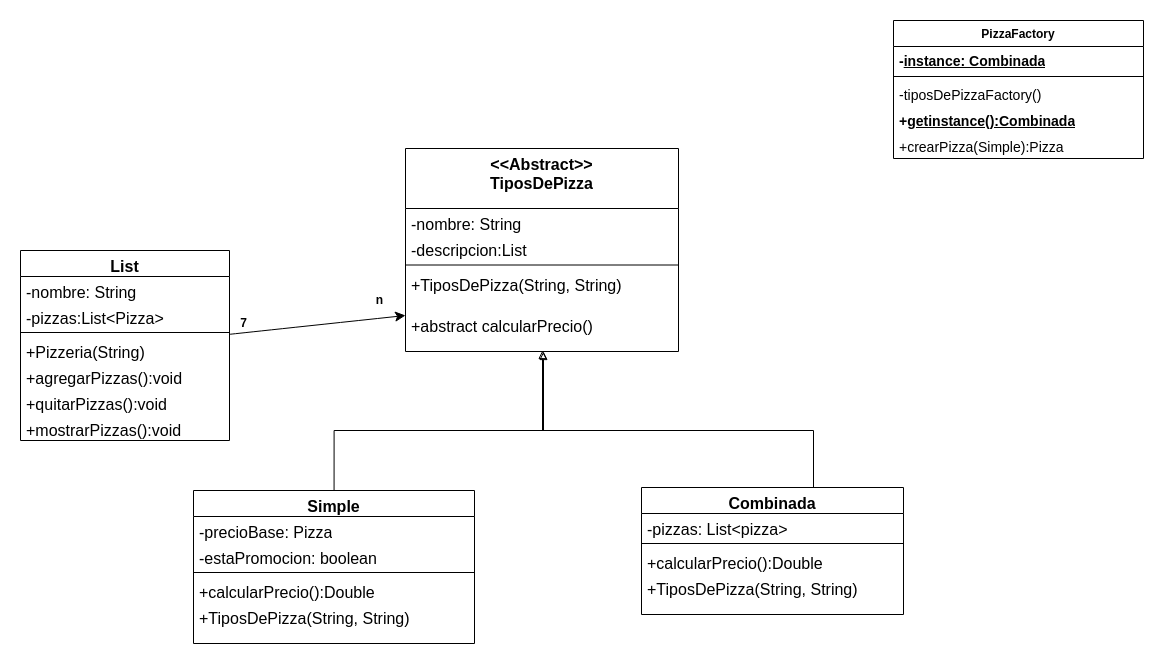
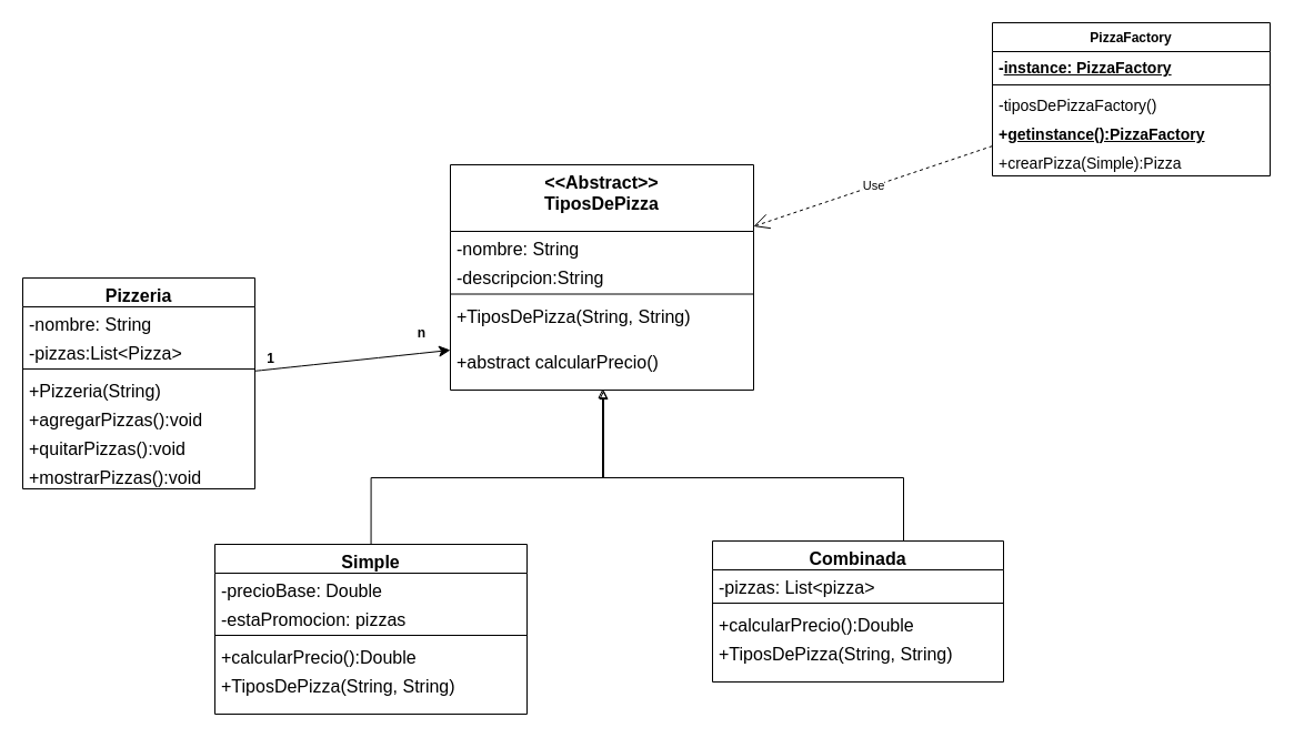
  <mxCell id="0" />
  <mxCell id="1" parent="0" />
  <mxCell id="2" value="&amp;lt;&amp;lt;Abstract&amp;gt;&amp;gt;&lt;br&gt;TiposDePizza" style="swimlane;fontStyle=1;align=center;verticalAlign=top;childLayout=stackLayout;horizontal=1;startSize=60;horizontalStack=0;resizeParent=1;resizeParentMax=0;resizeLast=0;collapsible=1;marginBottom=0;whiteSpace=wrap;html=1;fontSize=16;labelBackgroundColor=none;" vertex="1" parent="1"><mxGeometry x="405" y="148" width="273" height="203" as="geometry" /></mxCell>
  <mxCell id="3" value="-nombre: String" style="text;strokeColor=none;fillColor=none;align=left;verticalAlign=top;spacingLeft=4;spacingRight=4;overflow=hidden;rotatable=0;points=[[0,0.5],[1,0.5]];portConstraint=eastwest;whiteSpace=wrap;html=1;fontSize=16;labelBackgroundColor=none;" vertex="1" parent="2"><mxGeometry y="60" width="273" height="26" as="geometry" /></mxCell>
- <mxCell id="4" value="-descripcion:List" style="text;strokeColor=none;fillColor=none;align=left;verticalAlign=top;spacingLeft=4;spacingRight=4;overflow=hidden;rotatable=0;points=[[0,0.5],[1,0.5]];portConstraint=eastwest;whiteSpace=wrap;html=1;fontSize=16;labelBackgroundColor=none;" vertex="1" parent="2"><mxGeometry y="86" width="273" height="26" as="geometry" /></mxCell>
+ <mxCell id="4" value="-descripcion:String" style="text;strokeColor=none;fillColor=none;align=left;verticalAlign=top;spacingLeft=4;spacingRight=4;overflow=hidden;rotatable=0;points=[[0,0.5],[1,0.5]];portConstraint=eastwest;whiteSpace=wrap;html=1;fontSize=16;labelBackgroundColor=none;" vertex="1" parent="2"><mxGeometry y="86" width="273" height="26" as="geometry" /></mxCell>
  <mxCell id="5" value="" style="line;strokeWidth=1;fillColor=none;align=left;verticalAlign=middle;spacingTop=-1;spacingLeft=3;spacingRight=3;rotatable=0;labelPosition=right;points=[];portConstraint=eastwest;fontSize=16;labelBackgroundColor=none;" vertex="1" parent="2"><mxGeometry y="112" width="273" height="9" as="geometry" /></mxCell>
  <mxCell id="6" value="+TiposDePizza(String, String)" style="text;strokeColor=none;fillColor=none;align=left;verticalAlign=top;spacingLeft=4;spacingRight=4;overflow=hidden;rotatable=0;points=[[0,0.5],[1,0.5]];portConstraint=eastwest;whiteSpace=wrap;html=1;fontSize=16;labelBackgroundColor=none;" vertex="1" parent="2"><mxGeometry y="121" width="273" height="41" as="geometry" /></mxCell>
  <mxCell id="7" value="+abstract calcularPrecio()" style="text;strokeColor=none;fillColor=none;align=left;verticalAlign=top;spacingLeft=4;spacingRight=4;overflow=hidden;rotatable=0;points=[[0,0.5],[1,0.5]];portConstraint=eastwest;whiteSpace=wrap;html=1;fontSize=16;labelBackgroundColor=none;" vertex="1" parent="2"><mxGeometry y="162" width="273" height="41" as="geometry" /></mxCell>
  <mxCell id="8" style="edgeStyle=none;curved=1;rounded=0;orthogonalLoop=1;jettySize=auto;html=1;fontSize=12;startSize=8;endSize=8;labelBackgroundColor=none;fontColor=default;entryX=0;entryY=0.5;entryDx=0;entryDy=0;" edge="1" parent="1" source="9"><mxGeometry relative="1" as="geometry"><mxPoint x="405" y="315" as="targetPoint" /></mxGeometry></mxCell>
- <mxCell id="9" value="List" style="swimlane;fontStyle=1;align=center;verticalAlign=top;childLayout=stackLayout;horizontal=1;startSize=26;horizontalStack=0;resizeParent=1;resizeParentMax=0;resizeLast=0;collapsible=1;marginBottom=0;whiteSpace=wrap;html=1;fontSize=16;labelBackgroundColor=none;" vertex="1" parent="1"><mxGeometry x="20" y="250" width="209" height="190" as="geometry" /></mxCell>
+ <mxCell id="9" value="Pizzeria" style="swimlane;fontStyle=1;align=center;verticalAlign=top;childLayout=stackLayout;horizontal=1;startSize=26;horizontalStack=0;resizeParent=1;resizeParentMax=0;resizeLast=0;collapsible=1;marginBottom=0;whiteSpace=wrap;html=1;fontSize=16;labelBackgroundColor=none;" vertex="1" parent="1"><mxGeometry x="20" y="250" width="209" height="190" as="geometry" /></mxCell>
  <mxCell id="10" value="-nombre: String" style="text;strokeColor=none;fillColor=none;align=left;verticalAlign=top;spacingLeft=4;spacingRight=4;overflow=hidden;rotatable=0;points=[[0,0.5],[1,0.5]];portConstraint=eastwest;whiteSpace=wrap;html=1;fontSize=16;labelBackgroundColor=none;" vertex="1" parent="9"><mxGeometry y="26" width="209" height="26" as="geometry" /></mxCell>
  <mxCell id="11" value="-pizzas:List&amp;lt;Pizza&amp;gt;" style="text;strokeColor=none;fillColor=none;align=left;verticalAlign=top;spacingLeft=4;spacingRight=4;overflow=hidden;rotatable=0;points=[[0,0.5],[1,0.5]];portConstraint=eastwest;whiteSpace=wrap;html=1;fontSize=16;labelBackgroundColor=none;" vertex="1" parent="9"><mxGeometry y="52" width="209" height="26" as="geometry" /></mxCell>
  <mxCell id="12" value="" style="line;strokeWidth=1;fillColor=none;align=left;verticalAlign=middle;spacingTop=-1;spacingLeft=3;spacingRight=3;rotatable=0;labelPosition=right;points=[];portConstraint=eastwest;fontSize=16;labelBackgroundColor=none;" vertex="1" parent="9"><mxGeometry y="78" width="209" height="8" as="geometry" /></mxCell>
  <mxCell id="13" value="+Pizzeria(String)" style="text;strokeColor=none;fillColor=none;align=left;verticalAlign=top;spacingLeft=4;spacingRight=4;overflow=hidden;rotatable=0;points=[[0,0.5],[1,0.5]];portConstraint=eastwest;whiteSpace=wrap;html=1;fontSize=16;labelBackgroundColor=none;" vertex="1" parent="9"><mxGeometry y="86" width="209" height="26" as="geometry" /></mxCell>
  <mxCell id="14" value="+agregarPizzas():void" style="text;strokeColor=none;fillColor=none;align=left;verticalAlign=top;spacingLeft=4;spacingRight=4;overflow=hidden;rotatable=0;points=[[0,0.5],[1,0.5]];portConstraint=eastwest;whiteSpace=wrap;html=1;fontSize=16;labelBackgroundColor=none;" vertex="1" parent="9"><mxGeometry y="112" width="209" height="26" as="geometry" /></mxCell>
  <mxCell id="15" value="+quitarPizzas():void" style="text;strokeColor=none;fillColor=none;align=left;verticalAlign=top;spacingLeft=4;spacingRight=4;overflow=hidden;rotatable=0;points=[[0,0.5],[1,0.5]];portConstraint=eastwest;whiteSpace=wrap;html=1;fontSize=16;labelBackgroundColor=none;" vertex="1" parent="9"><mxGeometry y="138" width="209" height="26" as="geometry" /></mxCell>
  <mxCell id="16" value="+mostrarPizzas():void" style="text;strokeColor=none;fillColor=none;align=left;verticalAlign=top;spacingLeft=4;spacingRight=4;overflow=hidden;rotatable=0;points=[[0,0.5],[1,0.5]];portConstraint=eastwest;whiteSpace=wrap;html=1;fontSize=16;labelBackgroundColor=none;" vertex="1" parent="9"><mxGeometry y="164" width="209" height="26" as="geometry" /></mxCell>
  <mxCell id="17" style="edgeStyle=orthogonalEdgeStyle;rounded=0;orthogonalLoop=1;jettySize=auto;html=1;endArrow=block;endFill=0;" edge="1" parent="1"><mxGeometry relative="1" as="geometry"><mxPoint x="333.571" y="491" as="sourcePoint" /><mxPoint x="543" y="351" as="targetPoint" /><Array as="points"><mxPoint x="334" y="430" /><mxPoint x="543" y="430" /></Array></mxGeometry></mxCell>
  <mxCell id="18" value="Simple" style="swimlane;fontStyle=1;align=center;verticalAlign=top;childLayout=stackLayout;horizontal=1;startSize=26;horizontalStack=0;resizeParent=1;resizeParentMax=0;resizeLast=0;collapsible=1;marginBottom=0;whiteSpace=wrap;html=1;fontSize=16;labelBackgroundColor=none;" vertex="1" parent="1"><mxGeometry x="193" y="490" width="281" height="153" as="geometry" /></mxCell>
- <mxCell id="19" value="-precioBase: Pizza" style="text;strokeColor=none;fillColor=none;align=left;verticalAlign=top;spacingLeft=4;spacingRight=4;overflow=hidden;rotatable=0;points=[[0,0.5],[1,0.5]];portConstraint=eastwest;whiteSpace=wrap;html=1;fontSize=16;labelBackgroundColor=none;" vertex="1" parent="18"><mxGeometry y="26" width="281" height="26" as="geometry" /></mxCell>
- <mxCell id="20" value="-estaPromocion: boolean" style="text;strokeColor=none;fillColor=none;align=left;verticalAlign=top;spacingLeft=4;spacingRight=4;overflow=hidden;rotatable=0;points=[[0,0.5],[1,0.5]];portConstraint=eastwest;whiteSpace=wrap;html=1;fontSize=16;labelBackgroundColor=none;" vertex="1" parent="18"><mxGeometry y="52" width="281" height="26" as="geometry" /></mxCell>
+ <mxCell id="19" value="-precioBase: Double" style="text;strokeColor=none;fillColor=none;align=left;verticalAlign=top;spacingLeft=4;spacingRight=4;overflow=hidden;rotatable=0;points=[[0,0.5],[1,0.5]];portConstraint=eastwest;whiteSpace=wrap;html=1;fontSize=16;labelBackgroundColor=none;" vertex="1" parent="18"><mxGeometry y="26" width="281" height="26" as="geometry" /></mxCell>
+ <mxCell id="20" value="-estaPromocion: pizzas" style="text;strokeColor=none;fillColor=none;align=left;verticalAlign=top;spacingLeft=4;spacingRight=4;overflow=hidden;rotatable=0;points=[[0,0.5],[1,0.5]];portConstraint=eastwest;whiteSpace=wrap;html=1;fontSize=16;labelBackgroundColor=none;" vertex="1" parent="18"><mxGeometry y="52" width="281" height="26" as="geometry" /></mxCell>
  <mxCell id="21" value="" style="line;strokeWidth=1;fillColor=none;align=left;verticalAlign=middle;spacingTop=-1;spacingLeft=3;spacingRight=3;rotatable=0;labelPosition=right;points=[];portConstraint=eastwest;fontSize=16;labelBackgroundColor=none;" vertex="1" parent="18"><mxGeometry y="78" width="281" height="8" as="geometry" /></mxCell>
  <mxCell id="22" value="+calcularPrecio():Double" style="text;strokeColor=none;fillColor=none;align=left;verticalAlign=top;spacingLeft=4;spacingRight=4;overflow=hidden;rotatable=0;points=[[0,0.5],[1,0.5]];portConstraint=eastwest;whiteSpace=wrap;html=1;fontSize=16;labelBackgroundColor=none;" vertex="1" parent="18"><mxGeometry y="86" width="281" height="26" as="geometry" /></mxCell>
  <mxCell id="23" value="+TiposDePizza(String, String)" style="text;strokeColor=none;fillColor=none;align=left;verticalAlign=top;spacingLeft=4;spacingRight=4;overflow=hidden;rotatable=0;points=[[0,0.5],[1,0.5]];portConstraint=eastwest;whiteSpace=wrap;html=1;fontSize=16;labelBackgroundColor=none;" vertex="1" parent="18"><mxGeometry y="112" width="281" height="41" as="geometry" /></mxCell>
  <mxCell id="24" style="edgeStyle=orthogonalEdgeStyle;rounded=0;orthogonalLoop=1;jettySize=auto;html=1;endArrow=block;endFill=0;" edge="1" parent="1" source="25"><mxGeometry relative="1" as="geometry"><mxPoint x="542" y="350" as="targetPoint" /><Array as="points"><mxPoint x="813" y="430" /><mxPoint x="542" y="430" /></Array></mxGeometry></mxCell>
  <mxCell id="25" value="Combinada" style="swimlane;fontStyle=1;align=center;verticalAlign=top;childLayout=stackLayout;horizontal=1;startSize=26;horizontalStack=0;resizeParent=1;resizeParentMax=0;resizeLast=0;collapsible=1;marginBottom=0;whiteSpace=wrap;html=1;fontSize=16;labelBackgroundColor=none;" vertex="1" parent="1"><mxGeometry x="641" y="487" width="262" height="127" as="geometry" /></mxCell>
  <mxCell id="26" value="-pizzas: List&amp;lt;pizza&amp;gt;" style="text;strokeColor=none;fillColor=none;align=left;verticalAlign=top;spacingLeft=4;spacingRight=4;overflow=hidden;rotatable=0;points=[[0,0.5],[1,0.5]];portConstraint=eastwest;whiteSpace=wrap;html=1;fontSize=16;labelBackgroundColor=none;" vertex="1" parent="25"><mxGeometry y="26" width="262" height="26" as="geometry" /></mxCell>
  <mxCell id="27" value="" style="line;strokeWidth=1;fillColor=none;align=left;verticalAlign=middle;spacingTop=-1;spacingLeft=3;spacingRight=3;rotatable=0;labelPosition=right;points=[];portConstraint=eastwest;fontSize=16;labelBackgroundColor=none;" vertex="1" parent="25"><mxGeometry y="52" width="262" height="8" as="geometry" /></mxCell>
  <mxCell id="28" value="+calcularPrecio():Double" style="text;strokeColor=none;fillColor=none;align=left;verticalAlign=top;spacingLeft=4;spacingRight=4;overflow=hidden;rotatable=0;points=[[0,0.5],[1,0.5]];portConstraint=eastwest;whiteSpace=wrap;html=1;fontSize=16;labelBackgroundColor=none;" vertex="1" parent="25"><mxGeometry y="60" width="262" height="26" as="geometry" /></mxCell>
  <mxCell id="29" value="+TiposDePizza(String, String)" style="text;strokeColor=none;fillColor=none;align=left;verticalAlign=top;spacingLeft=4;spacingRight=4;overflow=hidden;rotatable=0;points=[[0,0.5],[1,0.5]];portConstraint=eastwest;whiteSpace=wrap;html=1;fontSize=16;labelBackgroundColor=none;" vertex="1" parent="25"><mxGeometry y="86" width="262" height="41" as="geometry" /></mxCell>
  <mxCell id="30" value="PizzaFactory" style="swimlane;fontStyle=1;align=center;verticalAlign=top;childLayout=stackLayout;horizontal=1;startSize=26;horizontalStack=0;resizeParent=1;resizeParentMax=0;resizeLast=0;collapsible=1;marginBottom=0;whiteSpace=wrap;html=1;" vertex="1" parent="1"><mxGeometry x="893" y="20" width="250" height="138" as="geometry" /></mxCell>
- <mxCell id="31" value="&lt;font style=&quot;font-size: 14px;&quot;&gt;&lt;b&gt;-&lt;u&gt;instance: Combinada&lt;/u&gt;&lt;/b&gt;&lt;/font&gt;" style="text;strokeColor=none;fillColor=none;align=left;verticalAlign=top;spacingLeft=4;spacingRight=4;overflow=hidden;rotatable=0;points=[[0,0.5],[1,0.5]];portConstraint=eastwest;whiteSpace=wrap;html=1;" vertex="1" parent="30"><mxGeometry y="26" width="250" height="26" as="geometry" /></mxCell>
+ <mxCell id="31" value="&lt;font style=&quot;font-size: 14px;&quot;&gt;&lt;b&gt;-&lt;u&gt;instance: PizzaFactory&lt;/u&gt;&lt;/b&gt;&lt;/font&gt;" style="text;strokeColor=none;fillColor=none;align=left;verticalAlign=top;spacingLeft=4;spacingRight=4;overflow=hidden;rotatable=0;points=[[0,0.5],[1,0.5]];portConstraint=eastwest;whiteSpace=wrap;html=1;" vertex="1" parent="30"><mxGeometry y="26" width="250" height="26" as="geometry" /></mxCell>
  <mxCell id="32" value="" style="line;strokeWidth=1;fillColor=none;align=left;verticalAlign=middle;spacingTop=-1;spacingLeft=3;spacingRight=3;rotatable=0;labelPosition=right;points=[];portConstraint=eastwest;strokeColor=inherit;" vertex="1" parent="30"><mxGeometry y="52" width="250" height="8" as="geometry" /></mxCell>
  <mxCell id="33" value="&lt;font style=&quot;font-size: 14px;&quot;&gt;-tiposDePizzaFactory()&lt;/font&gt;" style="text;strokeColor=none;fillColor=none;align=left;verticalAlign=top;spacingLeft=4;spacingRight=4;overflow=hidden;rotatable=0;points=[[0,0.5],[1,0.5]];portConstraint=eastwest;whiteSpace=wrap;html=1;" vertex="1" parent="30"><mxGeometry y="60" width="250" height="26" as="geometry" /></mxCell>
- <mxCell id="34" value="&lt;font style=&quot;font-size: 14px;&quot;&gt;&lt;b&gt;+&lt;u&gt;getinstance():Combinada&lt;/u&gt;&lt;/b&gt;&lt;/font&gt;" style="text;strokeColor=none;fillColor=none;align=left;verticalAlign=top;spacingLeft=4;spacingRight=4;overflow=hidden;rotatable=0;points=[[0,0.5],[1,0.5]];portConstraint=eastwest;whiteSpace=wrap;html=1;" vertex="1" parent="30"><mxGeometry y="86" width="250" height="26" as="geometry" /></mxCell>
+ <mxCell id="34" value="&lt;font style=&quot;font-size: 14px;&quot;&gt;&lt;b&gt;+&lt;u&gt;getinstance():PizzaFactory&lt;/u&gt;&lt;/b&gt;&lt;/font&gt;" style="text;strokeColor=none;fillColor=none;align=left;verticalAlign=top;spacingLeft=4;spacingRight=4;overflow=hidden;rotatable=0;points=[[0,0.5],[1,0.5]];portConstraint=eastwest;whiteSpace=wrap;html=1;" vertex="1" parent="30"><mxGeometry y="86" width="250" height="26" as="geometry" /></mxCell>
  <mxCell id="35" value="&lt;font style=&quot;font-size: 14px;&quot;&gt;+crearPizza(Simple):Pizza&lt;/font&gt;" style="text;strokeColor=none;fillColor=none;align=left;verticalAlign=top;spacingLeft=4;spacingRight=4;overflow=hidden;rotatable=0;points=[[0,0.5],[1,0.5]];portConstraint=eastwest;whiteSpace=wrap;html=1;" vertex="1" parent="30"><mxGeometry y="112" width="250" height="26" as="geometry" /></mxCell>
- <mxCell id="36" value="7" style="text;align=center;fontStyle=1;verticalAlign=middle;spacingLeft=3;spacingRight=3;strokeColor=none;rotatable=0;points=[[0,0.5],[1,0.5]];portConstraint=eastwest;html=1;" vertex="1" parent="1"><mxGeometry x="203" y="310" width="80" height="26" as="geometry" /></mxCell>
+ <mxCell id="36" value="1" style="text;align=center;fontStyle=1;verticalAlign=middle;spacingLeft=3;spacingRight=3;strokeColor=none;rotatable=0;points=[[0,0.5],[1,0.5]];portConstraint=eastwest;html=1;" vertex="1" parent="1"><mxGeometry x="203" y="310" width="80" height="26" as="geometry" /></mxCell>
  <mxCell id="37" value="n" style="text;align=center;fontStyle=1;verticalAlign=middle;spacingLeft=3;spacingRight=3;strokeColor=none;rotatable=0;points=[[0,0.5],[1,0.5]];portConstraint=eastwest;html=1;" vertex="1" parent="1"><mxGeometry x="325" y="280" width="108" height="40" as="geometry" /></mxCell>
+ <mxCell id="38" value="Use" style="endArrow=open;endSize=12;dashed=1;html=1;rounded=0;" edge="1" parent="1" source="30" target="2"><mxGeometry width="160" relative="1" as="geometry"><mxPoint x="1013.5" y="168" as="sourcePoint" /><mxPoint x="1023.5" y="230" as="targetPoint" /></mxGeometry></mxCell>
